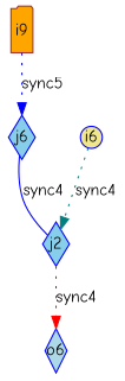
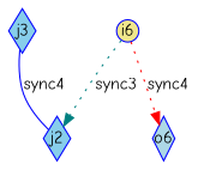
  digraph {
    fontname="Comic Neue"
    node [color=blue fillcolor=skyblue fixedsize=true fontname="Comic Neue" shape=diamond style=filled]
    edge [color=blue fontname="Comic Neue" style=dotted]
-   i9 [color=brown fillcolor=orange shape=folder width=0.25]
-   j3 [width=0.3 label=j6]
+   j3 [width=0.3]
    j2 [width=0.3]
    i6 [fillcolor=khaki shape=circle width=0.25]
    o6 [fillcolor=lightblue width=0.25]
-   i9 -> j3 [label=sync5]
    j3 -> j2 [dir=none label=sync4 style=solid]
-   j2 -> o6 [color=red label=sync4]
-   i6 -> j2 [color=teal label=sync4]
+   i6 -> o6 [color=red label=sync4]
+   i6 -> j2 [color=teal label=sync3]
  }
